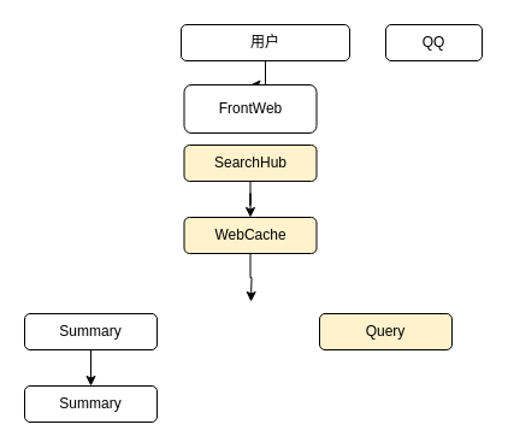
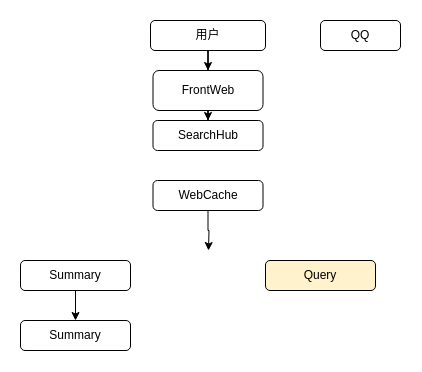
  <mxCell id="0" />
  <mxCell id="1" parent="0" />
  <mxCell id="2" value="" style="edgeStyle=orthogonalEdgeStyle;rounded=0;orthogonalLoop=1;jettySize=auto;html=1;" edge="1" parent="1" source="3" target="5"><mxGeometry relative="1" as="geometry" /></mxCell>
- <mxCell id="3" value="用户" style="rounded=1;whiteSpace=wrap;html=1;fontSize=12;glass=0;strokeWidth=1;shadow=0;" parent="1" vertex="1"><mxGeometry x="150" y="20" width="140" height="30" as="geometry" /></mxCell>
+ <mxCell id="3" value="用户" style="rounded=1;whiteSpace=wrap;html=1;fontSize=12;glass=0;strokeWidth=1;shadow=0;" parent="1" vertex="1"><mxGeometry x="150" y="20" width="115" height="30" as="geometry" /></mxCell>
+ <mxCell id="4" value="" style="edgeStyle=orthogonalEdgeStyle;rounded=0;orthogonalLoop=1;jettySize=auto;html=1;" edge="1" parent="1" source="5" target="7"><mxGeometry relative="1" as="geometry" /></mxCell>
  <mxCell id="5" value="FrontWeb" style="rounded=1;whiteSpace=wrap;html=1;" vertex="1" parent="1"><mxGeometry x="152.5" y="70" width="110" height="40" as="geometry" /></mxCell>
- <mxCell id="6" value="" style="edgeStyle=orthogonalEdgeStyle;rounded=0;orthogonalLoop=1;jettySize=auto;html=1;" edge="1" parent="1" source="7" target="10"><mxGeometry relative="1" as="geometry" /></mxCell>
- <mxCell id="7" value="SearchHub" style="rounded=1;whiteSpace=wrap;html=1;fillColor=#fff2cc;" vertex="1" parent="1"><mxGeometry x="152.5" y="120" width="110" height="30" as="geometry" /></mxCell>
+ <mxCell id="7" value="SearchHub" style="rounded=1;whiteSpace=wrap;html=1;" vertex="1" parent="1"><mxGeometry x="152.5" y="120" width="110" height="30" as="geometry" /></mxCell>
  <mxCell id="8" value="QQ" style="rounded=1;whiteSpace=wrap;html=1;" vertex="1" parent="1"><mxGeometry x="320" y="20" width="80" height="30" as="geometry" /></mxCell>
  <mxCell id="9" style="edgeStyle=orthogonalEdgeStyle;rounded=0;orthogonalLoop=1;jettySize=auto;html=1;exitX=0.5;exitY=1;exitDx=0;exitDy=0;" edge="1" parent="1" source="10"><mxGeometry relative="1" as="geometry"><mxPoint x="208" y="250" as="targetPoint" /></mxGeometry></mxCell>
- <mxCell id="10" value="WebCache" style="rounded=1;whiteSpace=wrap;html=1;fillColor=#fff2cc;" vertex="1" parent="1"><mxGeometry x="152.5" y="180" width="110" height="30" as="geometry" /></mxCell>
+ <mxCell id="10" value="WebCache" style="rounded=1;whiteSpace=wrap;html=1;" vertex="1" parent="1"><mxGeometry x="152.5" y="180" width="110" height="30" as="geometry" /></mxCell>
  <mxCell id="11" style="edgeStyle=orthogonalEdgeStyle;rounded=0;orthogonalLoop=1;jettySize=auto;html=1;entryX=0.5;entryY=0;entryDx=0;entryDy=0;" edge="1" parent="1" source="12" target="14"><mxGeometry relative="1" as="geometry" /></mxCell>
  <mxCell id="12" value="Summary" style="rounded=1;whiteSpace=wrap;html=1;" vertex="1" parent="1"><mxGeometry x="20" y="260" width="110" height="30" as="geometry" /></mxCell>
  <mxCell id="13" value="Query" style="rounded=1;whiteSpace=wrap;html=1;fillColor=#fff2cc;" vertex="1" parent="1"><mxGeometry x="265" y="260" width="110" height="30" as="geometry" /></mxCell>
  <mxCell id="14" value="Summary" style="rounded=1;whiteSpace=wrap;html=1;" vertex="1" parent="1"><mxGeometry x="20" y="320" width="110" height="30" as="geometry" /></mxCell>
